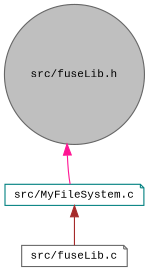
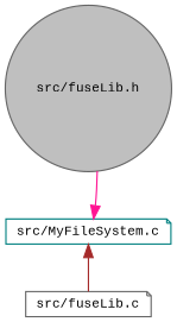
  digraph {
    fontname="Liberation Mono"
    node [color=gray40 fillcolor=white fontname="Liberation Mono" fontsize=10 shape=note style=filled]
    edge [dir=back fontname="Liberation Mono" fontsize=10 labelfontname=Helvetica labelfontsize=10 style=solid]
    n1 [fillcolor=grey75 fontcolor=black height=0.2 label="src/fuseLib.h" shape=circle width=0.4]
    n2 [color=teal height=0.2 label="src/MyFileSystem.c" width=0.4]
    n3 [height=0.2 label="src/fuseLib.c" width=0.4]
-   n1 -> n2 [color=deeppink]
+   n2 -> n1 [color=deeppink]
    n2 -> n3 [color=brown]
  }
